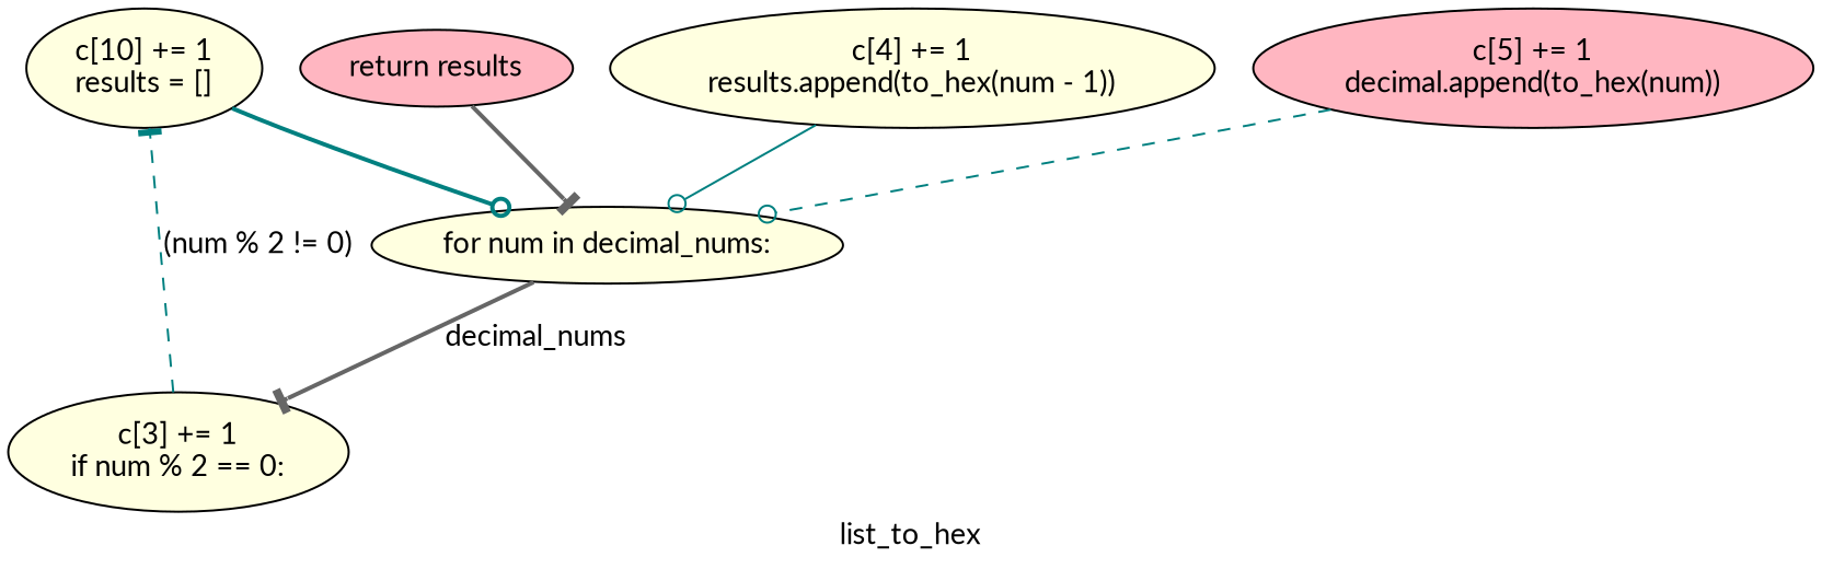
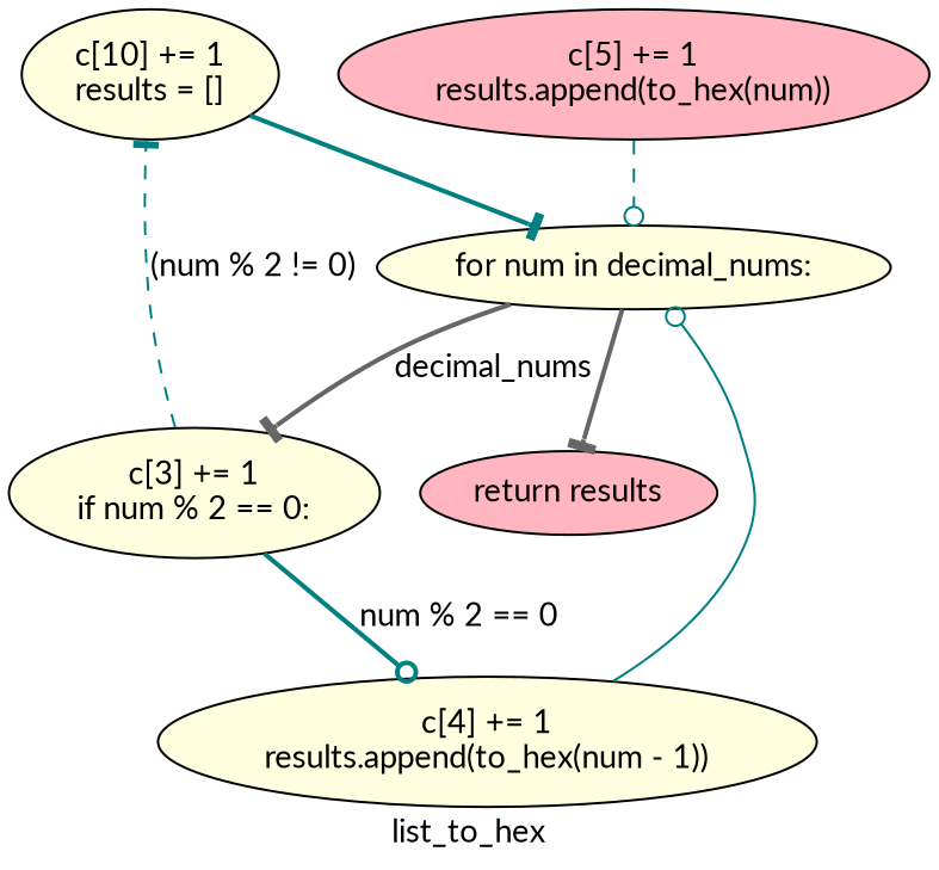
  digraph {
    fontname=Lato
    label=list_to_hex
    node [fillcolor=lightyellow fontname=Lato style=filled]
    edge [arrowhead=odot color=teal fontname=Lato style=bold]
    n1 [height=0.77585 label="c[10] += 1\nresults = []\n" width=1.5075]
    n2 [height=0.5 label="for num in decimal_nums:\n" width=2.9709]
    n3 [height=0.77585 label="c[3] += 1\nif num % 2 == 0:\n" width=2.1852]
    n4 [fillcolor=lightpink height=0.5 label="return results\n" width=1.6264]
    n5 [height=0.77585 label="c[4] += 1\nresults.append(to_hex(num - 1))\n" width=3.8498]
-   n6 [fillcolor=lightpink height=0.77585 label="c[5] += 1\ndecimal.append(to_hex(num))\n" width=3.4815]
-   n1 -> n2
+   n6 [fillcolor=lightpink height=0.77585 label="c[5] += 1\nresults.append(to_hex(num))\n" width=3.4815]
+   n1 -> n2 [arrowhead=tee]
    n2 -> n3 [arrowhead=tee color=gray40 label=decimal_nums]
-   n4 -> n2 [arrowhead=tee color=gray40]
+   n2 -> n4 [arrowhead=tee color=gray40]
    n3 -> n1 [arrowhead=tee label="(num % 2 != 0)" style=dashed]
+   n3 -> n5 [label="num % 2 == 0"]
    n5 -> n2 [style=solid]
    n6 -> n2 [style=dashed]
  }
